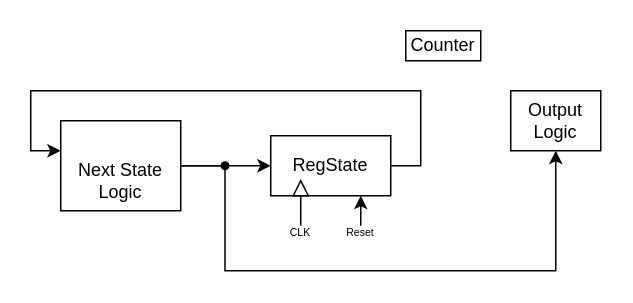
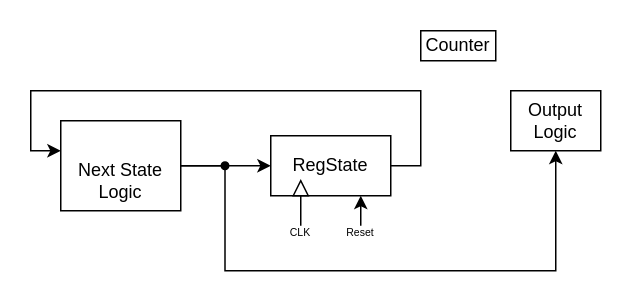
  <mxCell id="0" />
  <mxCell id="1" parent="0" />
  <mxCell id="2" style="edgeStyle=orthogonalEdgeStyle;rounded=0;orthogonalLoop=1;jettySize=auto;html=1;entryX=0;entryY=0.5;entryDx=0;entryDy=0;endArrow=classic;endFill=1;" edge="1" parent="1" source="4" target="8"><mxGeometry relative="1" as="geometry" /></mxCell>
  <mxCell id="3" style="edgeStyle=orthogonalEdgeStyle;rounded=0;orthogonalLoop=1;jettySize=auto;html=1;" edge="1" parent="1" source="15" target="11"><mxGeometry relative="1" as="geometry"><Array as="points"><mxPoint x="150" y="110" /><mxPoint x="150" y="180" /><mxPoint x="370" y="180" /></Array></mxGeometry></mxCell>
  <mxCell id="4" value="" style="rounded=0;whiteSpace=wrap;html=1;" vertex="1" parent="1"><mxGeometry x="40" y="80" width="80" height="60" as="geometry" /></mxCell>
  <mxCell id="5" value="Next State Logic" style="text;html=1;align=center;verticalAlign=middle;whiteSpace=wrap;rounded=0;" vertex="1" parent="1"><mxGeometry x="50" y="105" width="60" height="30" as="geometry" /></mxCell>
  <mxCell id="6" style="edgeStyle=orthogonalEdgeStyle;rounded=0;orthogonalLoop=1;jettySize=auto;html=1;" edge="1" parent="1" source="8" target="4"><mxGeometry relative="1" as="geometry"><Array as="points"><mxPoint x="280" y="110" /><mxPoint x="280" y="60" /><mxPoint x="20" y="60" /><mxPoint x="20" y="100" /></Array></mxGeometry></mxCell>
  <mxCell id="7" style="edgeStyle=orthogonalEdgeStyle;rounded=0;orthogonalLoop=1;jettySize=auto;html=1;exitX=0.75;exitY=1;exitDx=0;exitDy=0;endArrow=none;endFill=0;startArrow=classic;startFill=1;" edge="1" parent="1" source="8"><mxGeometry relative="1" as="geometry"><mxPoint x="240.023" y="150" as="targetPoint" /></mxGeometry></mxCell>
  <mxCell id="8" value="RegState" style="rounded=0;whiteSpace=wrap;html=1;" vertex="1" parent="1"><mxGeometry x="180" y="90" width="80" height="40" as="geometry" /></mxCell>
  <mxCell id="9" style="edgeStyle=orthogonalEdgeStyle;rounded=0;orthogonalLoop=1;jettySize=auto;html=1;endArrow=none;endFill=0;" edge="1" parent="1" source="10"><mxGeometry relative="1" as="geometry"><mxPoint x="200" y="140" as="targetPoint" /></mxGeometry></mxCell>
  <mxCell id="10" value="" style="triangle;whiteSpace=wrap;html=1;rotation=-90;" vertex="1" parent="1"><mxGeometry x="195" y="120" width="10" height="10" as="geometry" /></mxCell>
  <mxCell id="11" value="&lt;div&gt;Output&lt;/div&gt;&lt;div&gt;Logic&lt;br&gt;&lt;/div&gt;" style="rounded=0;whiteSpace=wrap;html=1;" vertex="1" parent="1"><mxGeometry x="340" y="60" width="60" height="40" as="geometry" /></mxCell>
  <mxCell id="12" value="CLK" style="text;html=1;align=center;verticalAlign=middle;whiteSpace=wrap;rounded=0;fontSize=7;" vertex="1" parent="1"><mxGeometry x="195" y="150" width="10" height="10" as="geometry" /></mxCell>
  <mxCell id="13" value="Reset" style="text;html=1;align=center;verticalAlign=middle;whiteSpace=wrap;rounded=0;fontSize=7;" vertex="1" parent="1"><mxGeometry x="230" y="150" width="20" height="10" as="geometry" /></mxCell>
  <mxCell id="14" value="" style="edgeStyle=orthogonalEdgeStyle;rounded=0;orthogonalLoop=1;jettySize=auto;html=1;endArrow=none;endFill=0;" edge="1" parent="1" source="4" target="15"><mxGeometry relative="1" as="geometry"><mxPoint x="120" y="110" as="sourcePoint" /><mxPoint x="370" y="130" as="targetPoint" /><Array as="points" /></mxGeometry></mxCell>
  <mxCell id="15" value="" style="ellipse;whiteSpace=wrap;html=1;aspect=fixed;fillColor=#000000;" vertex="1" parent="1"><mxGeometry x="147" y="107.5" width="5" height="5" as="geometry" /></mxCell>
- <mxCell id="16" value="Counter" style="rounded=0;whiteSpace=wrap;html=1;" vertex="1" parent="1"><mxGeometry x="270" y="20" width="50" height="20" as="geometry" /></mxCell>
+ <mxCell id="16" value="Counter" style="rounded=0;whiteSpace=wrap;html=1;" vertex="1" parent="1"><mxGeometry x="280" y="20" width="50" height="20" as="geometry" /></mxCell>
